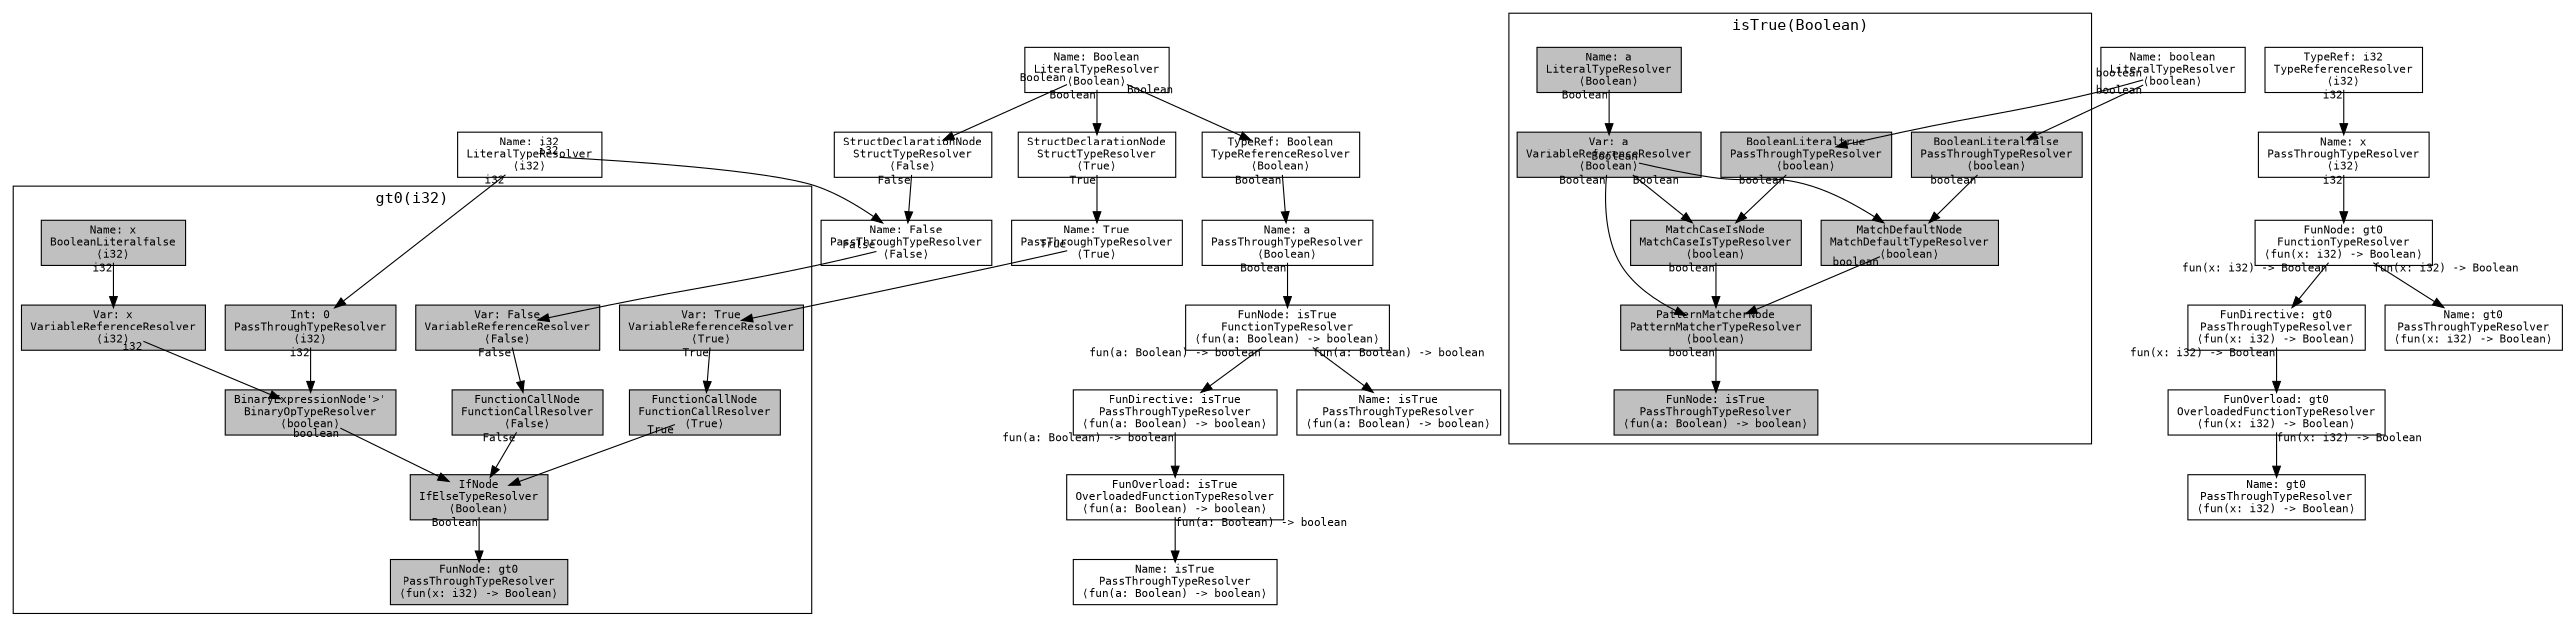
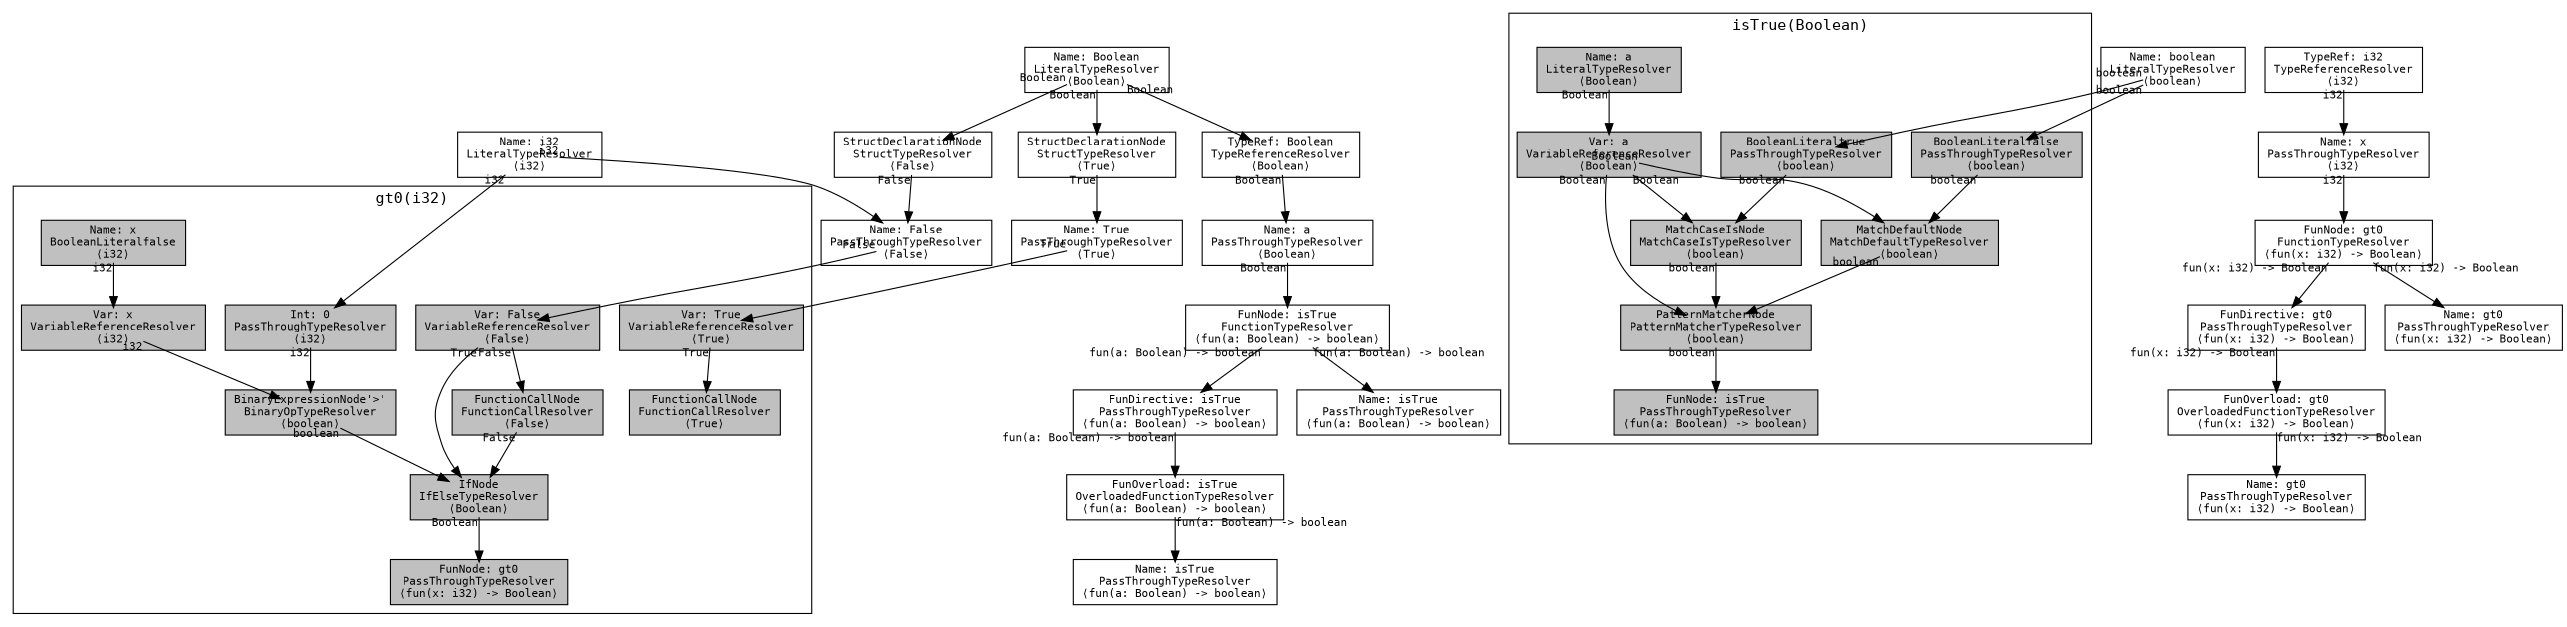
  digraph {
    fontname="DejaVu Sans Mono"
    node [fixedsize=shape fontname="DejaVu Sans Mono" fontsize=10 shape=box]
    edge [color=black fontname="DejaVu Sans Mono" fontsize=10 labeldistance=1 taillabel=Boolean]
    n1 [fillcolor=grey label="Name: x\nBooleanLiteralfalse\n⟨i32⟩" style=filled]
    n2 [fillcolor=grey label="Var: x\nVariableReferenceResolver\n⟨i32⟩" style=filled]
    n3 [fillcolor=grey label="IfNode\nIfElseTypeResolver\n⟨Boolean⟩" style=filled]
    n4 [fillcolor=grey label="FunNode: gt0\nPassThroughTypeResolver\n⟨fun(x: i32) -> Boolean⟩" style=filled]
    n5 [fillcolor=grey label="FunctionCallNode\nFunctionCallResolver\n⟨True⟩" style=filled]
    n6 [fillcolor=grey label="Var: True\nVariableReferenceResolver\n⟨True⟩" style=filled]
    n7 [fillcolor=grey label="BinaryExpressionNode'>'\nBinaryOpTypeResolver\n⟨boolean⟩" style=filled]
    n8 [fillcolor=grey label="Int: 0\nPassThroughTypeResolver\n⟨i32⟩" style=filled]
    n9 [fillcolor=grey label="FunctionCallNode\nFunctionCallResolver\n⟨False⟩" style=filled]
    n10 [fillcolor=grey label="Var: False\nVariableReferenceResolver\n⟨False⟩" style=filled]
    n11 [fillcolor=grey label="Name: a\nLiteralTypeResolver\n⟨Boolean⟩" style=filled]
    n12 [fillcolor=grey label="Var: a\nVariableReferenceResolver\n⟨Boolean⟩" style=filled]
    n13 [fillcolor=grey label="PatternMatcherNode\nPatternMatcherTypeResolver\n⟨boolean⟩" style=filled]
    n14 [fillcolor=grey label="FunNode: isTrue\nPassThroughTypeResolver\n⟨fun(a: Boolean) -> boolean⟩" style=filled]
    n15 [fillcolor=grey label="MatchCaseIsNode\nMatchCaseIsTypeResolver\n⟨boolean⟩" style=filled]
    n16 [fillcolor=grey label="MatchDefaultNode\nMatchDefaultTypeResolver\n⟨boolean⟩" style=filled]
    n17 [fillcolor=grey label="BooleanLiteraltrue\nPassThroughTypeResolver\n⟨boolean⟩" style=filled]
    n18 [fillcolor=grey label="BooleanLiteralfalse\nPassThroughTypeResolver\n⟨boolean⟩" style=filled]
    n19 [label="Name: i32\nLiteralTypeResolver\n⟨i32⟩"]
    n20 [label="Name: False\nPassThroughTypeResolver\n⟨False⟩"]
    n21 [label="TypeRef: i32\nTypeReferenceResolver\n⟨i32⟩"]
    n22 [label="Name: x\nPassThroughTypeResolver\n⟨i32⟩"]
    n23 [label="Name: boolean\nLiteralTypeResolver\n⟨boolean⟩"]
    n24 [label="Name: Boolean\nLiteralTypeResolver\n⟨Boolean⟩"]
    n25 [label="StructDeclarationNode\nStructTypeResolver\n⟨True⟩"]
    n26 [label="StructDeclarationNode\nStructTypeResolver\n⟨False⟩"]
    n27 [label="TypeRef: Boolean\nTypeReferenceResolver\n⟨Boolean⟩"]
    n28 [label="Name: True\nPassThroughTypeResolver\n⟨True⟩"]
    n29 [label="Name: a\nPassThroughTypeResolver\n⟨Boolean⟩"]
    n30 [label="FunOverload: gt0\nOverloadedFunctionTypeResolver\n⟨fun(x: i32) -> Boolean⟩"]
    n31 [label="Name: gt0\nPassThroughTypeResolver\n⟨fun(x: i32) -> Boolean⟩"]
    n32 [label="FunDirective: gt0\nPassThroughTypeResolver\n⟨fun(x: i32) -> Boolean⟩"]
    n33 [label="FunNode: gt0\nFunctionTypeResolver\n⟨fun(x: i32) -> Boolean⟩"]
    n34 [label="Name: gt0\nPassThroughTypeResolver\n⟨fun(x: i32) -> Boolean⟩"]
    n35 [label="FunOverload: isTrue\nOverloadedFunctionTypeResolver\n⟨fun(a: Boolean) -> boolean⟩"]
    n36 [label="Name: isTrue\nPassThroughTypeResolver\n⟨fun(a: Boolean) -> boolean⟩"]
    n37 [label="FunDirective: isTrue\nPassThroughTypeResolver\n⟨fun(a: Boolean) -> boolean⟩"]
    n38 [label="FunNode: isTrue\nFunctionTypeResolver\n⟨fun(a: Boolean) -> boolean⟩"]
    n39 [label="Name: isTrue\nPassThroughTypeResolver\n⟨fun(a: Boolean) -> boolean⟩"]
    subgraph cluster_1 {
      label="gt0(i32)"
      n1
      n2
      n3
      n4
      n5
      n6
      n7
      n8
      n9
      n10
    }
    subgraph cluster_2 {
      label="isTrue(Boolean)"
      n11
      n12
      n13
      n14
      n15
      n16
      n17
      n18
    }
    n1 -> n2 [taillabel=i32]
    n2 -> n7 [taillabel=i32]
    n3 -> n4
-   n5 -> n3 [taillabel=True]
+   n10 -> n3 [taillabel=True]
    n6 -> n5 [taillabel=True]
    n7 -> n3 [taillabel=boolean]
    n8 -> n7 [taillabel=i32]
    n9 -> n3 [taillabel=False]
    n10 -> n9 [taillabel=False]
    n11 -> n12
    n12 -> n13
    n12 -> n15
    n12 -> n16
    n13 -> n14 [taillabel=boolean]
    n15 -> n13 [taillabel=boolean]
    n16 -> n13 [taillabel=boolean]
    n17 -> n15 [taillabel=boolean]
    n18 -> n16 [taillabel=boolean]
    n19 -> n8 [taillabel=i32]
    n19 -> n20 [taillabel=i32]
    n20 -> n10 [taillabel=False]
    n21 -> n22 [taillabel=i32]
    n22 -> n33 [taillabel=i32]
    n23 -> n17 [taillabel=boolean]
    n23 -> n18 [taillabel=boolean]
    n24 -> n25
    n24 -> n26
    n24 -> n27
    n25 -> n28 [taillabel=True]
    n26 -> n20 [taillabel=False]
    n27 -> n29
    n28 -> n6 [taillabel=True]
    n29 -> n38
    n30 -> n31 [taillabel="fun(x: i32) -> Boolean"]
    n32 -> n30 [taillabel="fun(x: i32) -> Boolean"]
    n33 -> n32 [taillabel="fun(x: i32) -> Boolean"]
    n33 -> n34 [taillabel="fun(x: i32) -> Boolean"]
    n35 -> n36 [taillabel="fun(a: Boolean) -> boolean"]
    n37 -> n35 [taillabel="fun(a: Boolean) -> boolean"]
    n38 -> n37 [taillabel="fun(a: Boolean) -> boolean"]
    n38 -> n39 [taillabel="fun(a: Boolean) -> boolean"]
  }
